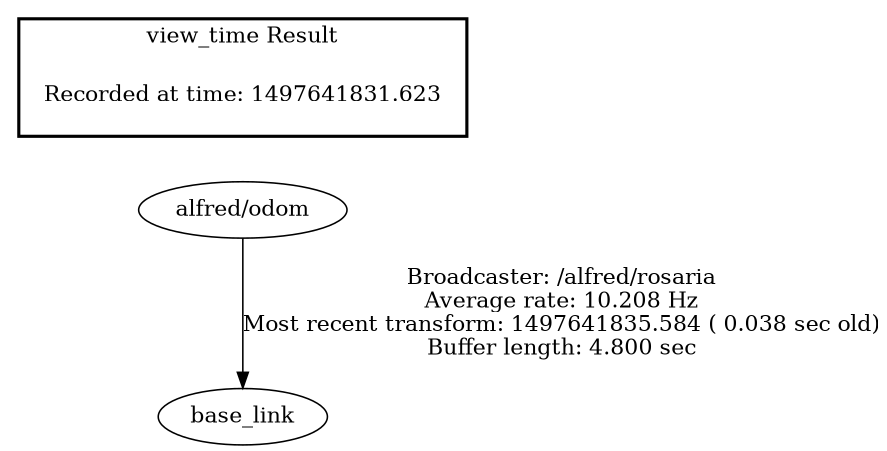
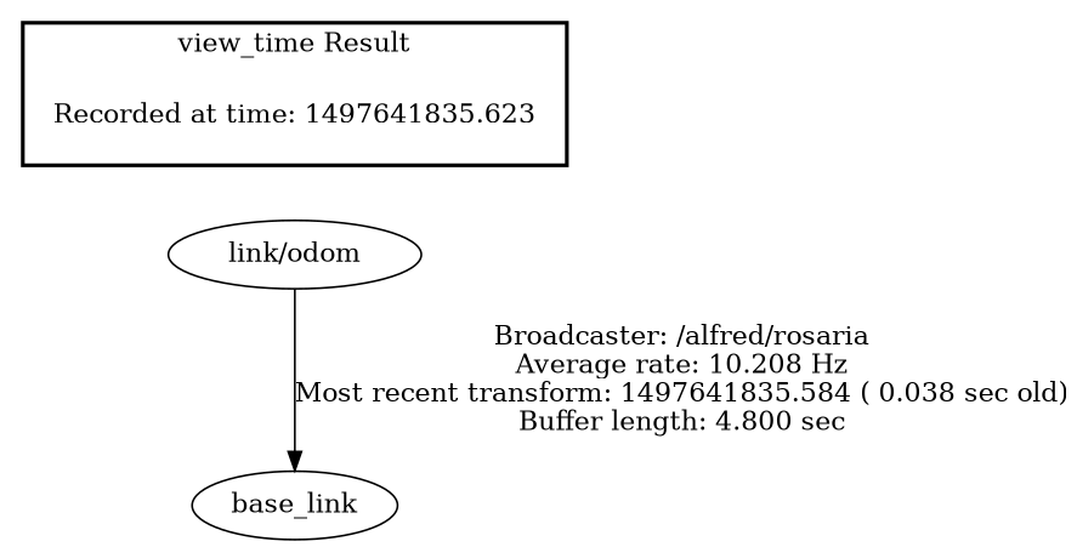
  digraph {
-   "Recorded at time: 1497641835.623" [shape=plaintext label="Recorded at time: 1497641831.623"]
-   "alfred/odom"
+   "Recorded at time: 1497641835.623" [shape=plaintext]
+   "alfred/odom" [label="link/odom"]
    base_link
    subgraph cluster_1 {
      color=black
      label="view_time Result"
      style=bold
      "Recorded at time: 1497641835.623"
    }
    "Recorded at time: 1497641835.623" -> "alfred/odom" [style=invis]
    "alfred/odom" -> base_link [label="Broadcaster: /alfred/rosaria\nAverage rate: 10.208 Hz\nMost recent transform: 1497641835.584 ( 0.038 sec old)\nBuffer length: 4.800 sec\n"]
  }
